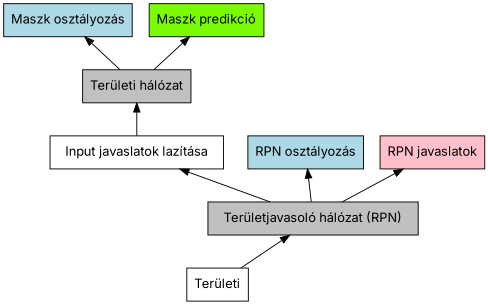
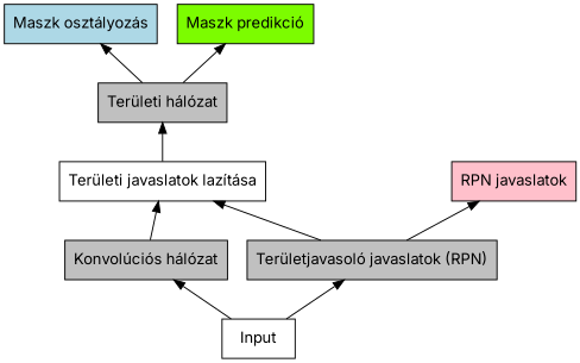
  digraph {
    fontname=Inter
    rankdir=BT
    node [fontname=Inter shape=rectangle fillcolor=gray style=filled]
    edge [fontname=Inter]
-   n1 [label="Területi" fillcolor="" style=""]
-   n3 [label="Területjavasoló hálózat (RPN)"]
-   n4 [label="Input javaslatok lazítása" fillcolor="" style=""]
-   n5 [fillcolor=lightblue label="RPN osztályozás"]
+   n1 [label=Input fillcolor="" style=""]
+   n2 [label="Konvolúciós hálózat"]
+   n3 [label="Területjavasoló javaslatok (RPN)"]
+   n4 [label="Területi javaslatok lazítása" fillcolor="" style=""]
    n6 [fillcolor=pink label="RPN javaslatok"]
    n7 [label="Területi hálózat"]
    n8 [fillcolor=lightblue label="Maszk osztályozás"]
    n9 [fillcolor=lawngreen label="Maszk predikció"]
+   n1 -> n2
    n1 -> n3
+   n2 -> n4
    n3 -> n4
-   n3 -> n5
    n3 -> n6
    n4 -> n7
    n7 -> n8
    n7 -> n9
  }
